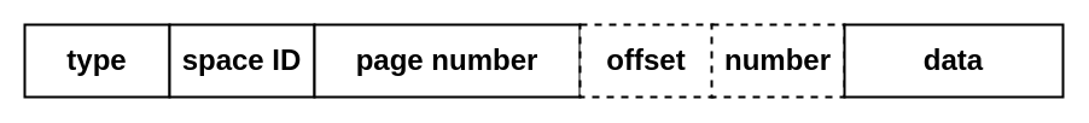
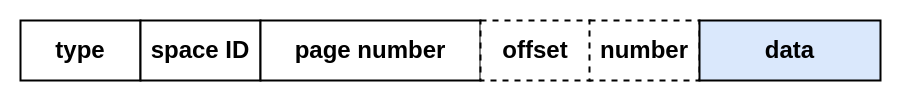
  <mxCell id="0" />
  <mxCell id="1" parent="0" />
  <mxCell id="2" value="&lt;b&gt;&lt;font style=&quot;font-size: 24px;&quot;&gt;type&lt;/font&gt;&lt;/b&gt;" style="rounded=0;whiteSpace=wrap;html=1;strokeWidth=2;" vertex="1" parent="1"><mxGeometry x="20" y="20" width="120" height="60" as="geometry" /></mxCell>
  <mxCell id="3" value="&lt;span style=&quot;font-size: 24px;&quot;&gt;&lt;b&gt;space ID&lt;/b&gt;&lt;/span&gt;" style="rounded=0;whiteSpace=wrap;html=1;strokeWidth=2;" vertex="1" parent="1"><mxGeometry x="140" y="20" width="120" height="60" as="geometry" /></mxCell>
  <mxCell id="4" value="&lt;span style=&quot;font-size: 24px;&quot;&gt;&lt;b&gt;page number&lt;/b&gt;&lt;/span&gt;" style="rounded=0;whiteSpace=wrap;html=1;strokeWidth=2;" vertex="1" parent="1"><mxGeometry x="260" y="20" width="220" height="60" as="geometry" /></mxCell>
  <mxCell id="5" value="&lt;span style=&quot;font-size: 24px;&quot;&gt;&lt;b&gt;offset&lt;/b&gt;&lt;/span&gt;" style="rounded=0;whiteSpace=wrap;html=1;strokeWidth=2;dashed=1;" vertex="1" parent="1"><mxGeometry x="480" y="20" width="110" height="60" as="geometry" /></mxCell>
  <mxCell id="6" value="&lt;span style=&quot;font-size: 24px;&quot;&gt;&lt;b&gt;number&lt;/b&gt;&lt;/span&gt;" style="rounded=0;whiteSpace=wrap;html=1;strokeWidth=2;dashed=1;" vertex="1" parent="1"><mxGeometry x="589" y="20" width="110" height="60" as="geometry" /></mxCell>
- <mxCell id="7" value="&lt;span style=&quot;font-size: 24px;&quot;&gt;&lt;b&gt;data&lt;/b&gt;&lt;/span&gt;" style="rounded=0;whiteSpace=wrap;html=1;strokeWidth=2;" vertex="1" parent="1"><mxGeometry x="699" y="20" width="181" height="60" as="geometry" /></mxCell>
+ <mxCell id="7" value="&lt;span style=&quot;font-size: 24px;&quot;&gt;&lt;b&gt;data&lt;/b&gt;&lt;/span&gt;" style="rounded=0;whiteSpace=wrap;html=1;strokeWidth=2;fillColor=#dae8fc;" vertex="1" parent="1"><mxGeometry x="699" y="20" width="181" height="60" as="geometry" /></mxCell>
